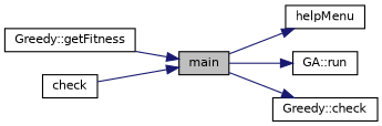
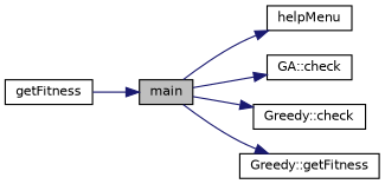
  digraph {
    rankdir=LR
    node [color=black fillcolor=white fontname=Helvetica fontsize=10 shape=record style=filled]
    edge [color=midnightblue fontname=Helvetica fontsize=10 labelfontname=Helvetica labelfontsize=10 style=solid]
    n1 [fillcolor=grey75 fontcolor=black height=0.2 label=main width=0.4]
    n2 [height=0.2 label=helpMenu width=0.4]
-   n3 [height=0.2 label="GA::run" width=0.4]
+   n3 [height=0.2 label="GA::check" width=0.4]
    n4 [height=0.2 label="Greedy::check" width=0.4]
    n5 [height=0.2 label="Greedy::getFitness" width=0.4]
-   n6 [height=0.2 label=check width=0.4]
+   n6 [height=0.2 label=getFitness width=0.4]
    n1 -> n2
    n1 -> n3
    n1 -> n4
-   n5 -> n1
+   n1 -> n5
    n6 -> n1
  }
